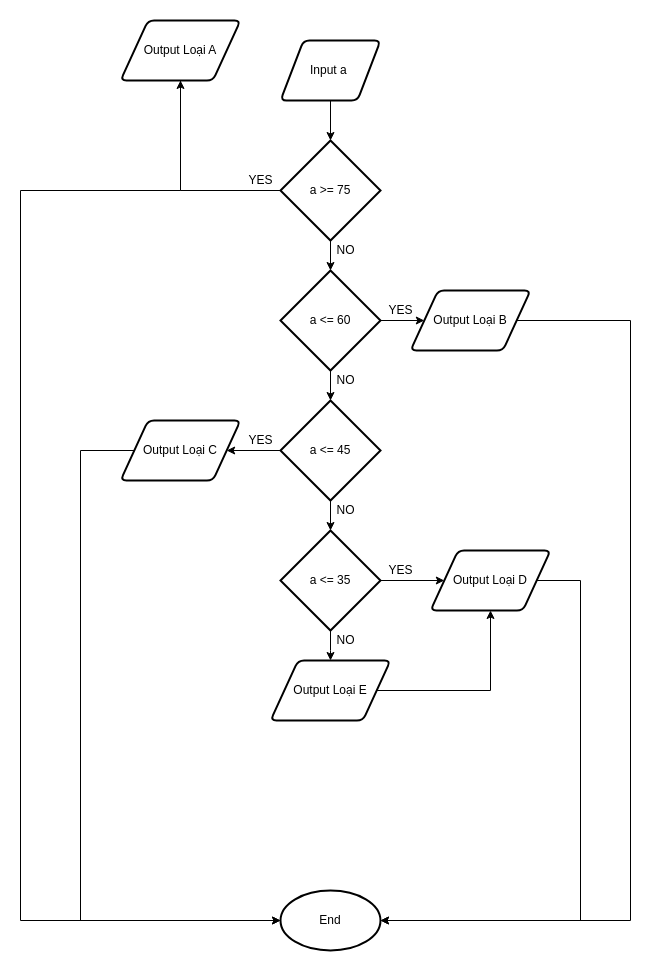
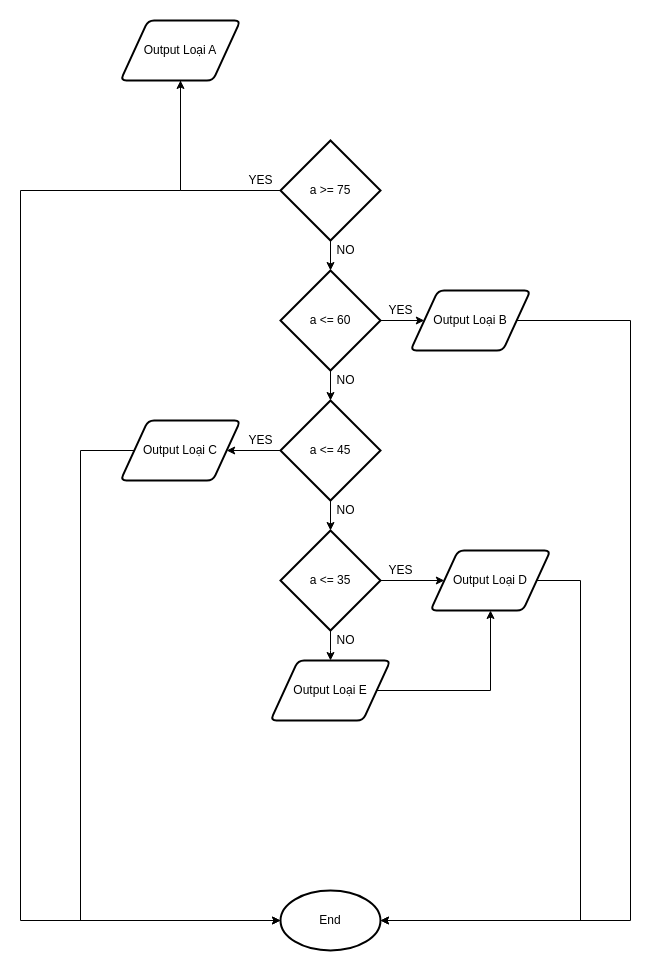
  <mxCell id="0" />
  <mxCell id="1" parent="0" />
- <mxCell id="2" value="" style="edgeStyle=orthogonalEdgeStyle;rounded=0;orthogonalLoop=1;jettySize=auto;html=1;" parent="1" source="3" target="6" edge="1"><mxGeometry relative="1" as="geometry" /></mxCell>
- <mxCell id="3" value="Input a&amp;nbsp;" style="shape=parallelogram;html=1;strokeWidth=2;perimeter=parallelogramPerimeter;whiteSpace=wrap;rounded=1;arcSize=12;size=0.23;" parent="1" vertex="1"><mxGeometry x="280" y="40" width="100" height="60" as="geometry" /></mxCell>
  <mxCell id="4" value="" style="edgeStyle=orthogonalEdgeStyle;rounded=0;orthogonalLoop=1;jettySize=auto;html=1;" parent="1" source="6" target="9" edge="1"><mxGeometry relative="1" as="geometry" /></mxCell>
  <mxCell id="5" value="" style="edgeStyle=orthogonalEdgeStyle;rounded=0;orthogonalLoop=1;jettySize=auto;html=1;" parent="1" source="6" target="22" edge="1"><mxGeometry relative="1" as="geometry" /></mxCell>
  <mxCell id="6" value="a &amp;gt;= 75" style="strokeWidth=2;html=1;shape=mxgraph.flowchart.decision;whiteSpace=wrap;" parent="1" vertex="1"><mxGeometry x="280" y="140" width="100" height="100" as="geometry" /></mxCell>
  <mxCell id="7" value="" style="edgeStyle=orthogonalEdgeStyle;rounded=0;orthogonalLoop=1;jettySize=auto;html=1;" parent="1" source="9" target="12" edge="1"><mxGeometry relative="1" as="geometry" /></mxCell>
  <mxCell id="8" value="" style="edgeStyle=orthogonalEdgeStyle;rounded=0;orthogonalLoop=1;jettySize=auto;html=1;" parent="1" source="9" target="24" edge="1"><mxGeometry relative="1" as="geometry" /></mxCell>
  <mxCell id="9" value="a &amp;lt;= 60" style="strokeWidth=2;html=1;shape=mxgraph.flowchart.decision;whiteSpace=wrap;" parent="1" vertex="1"><mxGeometry x="280" y="270" width="100" height="100" as="geometry" /></mxCell>
  <mxCell id="10" value="" style="edgeStyle=orthogonalEdgeStyle;rounded=0;orthogonalLoop=1;jettySize=auto;html=1;" parent="1" source="12" target="15" edge="1"><mxGeometry relative="1" as="geometry" /></mxCell>
  <mxCell id="11" value="" style="edgeStyle=orthogonalEdgeStyle;rounded=0;orthogonalLoop=1;jettySize=auto;html=1;" parent="1" source="12" target="26" edge="1"><mxGeometry relative="1" as="geometry" /></mxCell>
  <mxCell id="12" value="a &amp;lt;= 45" style="strokeWidth=2;html=1;shape=mxgraph.flowchart.decision;whiteSpace=wrap;" parent="1" vertex="1"><mxGeometry x="280" y="400" width="100" height="100" as="geometry" /></mxCell>
  <mxCell id="13" value="" style="edgeStyle=orthogonalEdgeStyle;rounded=0;orthogonalLoop=1;jettySize=auto;html=1;" parent="1" source="15" edge="1"><mxGeometry relative="1" as="geometry"><mxPoint x="330" y="660" as="targetPoint" /></mxGeometry></mxCell>
  <mxCell id="14" value="" style="edgeStyle=orthogonalEdgeStyle;rounded=0;orthogonalLoop=1;jettySize=auto;html=1;" parent="1" source="15" target="28" edge="1"><mxGeometry relative="1" as="geometry" /></mxCell>
  <mxCell id="15" value="a &amp;lt;= 35" style="strokeWidth=2;html=1;shape=mxgraph.flowchart.decision;whiteSpace=wrap;" parent="1" vertex="1"><mxGeometry x="280" y="530" width="100" height="100" as="geometry" /></mxCell>
  <mxCell id="16" value="NO" style="text;html=1;resizable=0;autosize=1;align=center;verticalAlign=middle;points=[];fillColor=none;strokeColor=none;rounded=0;" parent="1" vertex="1"><mxGeometry x="330" y="240" width="30" height="20" as="geometry" /></mxCell>
  <mxCell id="17" value="NO" style="text;html=1;resizable=0;autosize=1;align=center;verticalAlign=middle;points=[];fillColor=none;strokeColor=none;rounded=0;" parent="1" vertex="1"><mxGeometry x="330" y="370" width="30" height="20" as="geometry" /></mxCell>
  <mxCell id="18" value="NO" style="text;html=1;resizable=0;autosize=1;align=center;verticalAlign=middle;points=[];fillColor=none;strokeColor=none;rounded=0;" parent="1" vertex="1"><mxGeometry x="330" y="500" width="30" height="20" as="geometry" /></mxCell>
  <mxCell id="19" value="NO" style="text;html=1;resizable=0;autosize=1;align=center;verticalAlign=middle;points=[];fillColor=none;strokeColor=none;rounded=0;" parent="1" vertex="1"><mxGeometry x="330" y="630" width="30" height="20" as="geometry" /></mxCell>
  <mxCell id="20" value="YES" style="text;html=1;resizable=0;autosize=1;align=center;verticalAlign=middle;points=[];fillColor=none;strokeColor=none;rounded=0;" parent="1" vertex="1"><mxGeometry x="240" y="170" width="40" height="20" as="geometry" /></mxCell>
  <mxCell id="21" style="edgeStyle=orthogonalEdgeStyle;rounded=0;orthogonalLoop=1;jettySize=auto;html=1;entryX=0;entryY=0.5;entryDx=0;entryDy=0;entryPerimeter=0;" parent="1" source="22" target="31" edge="1"><mxGeometry relative="1" as="geometry"><Array as="points"><mxPoint x="20" y="190" /><mxPoint x="20" y="920" /></Array></mxGeometry></mxCell>
  <mxCell id="22" value="Output Loại A" style="shape=parallelogram;html=1;strokeWidth=2;perimeter=parallelogramPerimeter;whiteSpace=wrap;rounded=1;arcSize=12;size=0.23;" parent="1" vertex="1"><mxGeometry x="120" y="20" width="120" height="60" as="geometry" /></mxCell>
  <mxCell id="23" style="edgeStyle=orthogonalEdgeStyle;rounded=0;orthogonalLoop=1;jettySize=auto;html=1;entryX=1;entryY=0.5;entryDx=0;entryDy=0;entryPerimeter=0;" parent="1" source="24" target="31" edge="1"><mxGeometry relative="1" as="geometry"><Array as="points"><mxPoint x="630" y="320" /><mxPoint x="630" y="920" /></Array></mxGeometry></mxCell>
  <mxCell id="24" value="Output Loại B" style="shape=parallelogram;html=1;strokeWidth=2;perimeter=parallelogramPerimeter;whiteSpace=wrap;rounded=1;arcSize=12;size=0.23;" parent="1" vertex="1"><mxGeometry x="410" y="290" width="120" height="60" as="geometry" /></mxCell>
  <mxCell id="25" style="edgeStyle=orthogonalEdgeStyle;rounded=0;orthogonalLoop=1;jettySize=auto;html=1;entryX=0;entryY=0.5;entryDx=0;entryDy=0;entryPerimeter=0;" parent="1" source="26" target="31" edge="1"><mxGeometry relative="1" as="geometry"><Array as="points"><mxPoint x="80" y="450" /><mxPoint x="80" y="920" /></Array></mxGeometry></mxCell>
  <mxCell id="26" value="Output Loại C" style="shape=parallelogram;html=1;strokeWidth=2;perimeter=parallelogramPerimeter;whiteSpace=wrap;rounded=1;arcSize=12;size=0.23;" parent="1" vertex="1"><mxGeometry x="120" y="420" width="120" height="60" as="geometry" /></mxCell>
  <mxCell id="27" style="edgeStyle=orthogonalEdgeStyle;rounded=0;orthogonalLoop=1;jettySize=auto;html=1;entryX=1;entryY=0.5;entryDx=0;entryDy=0;entryPerimeter=0;" parent="1" source="28" target="31" edge="1"><mxGeometry relative="1" as="geometry"><Array as="points"><mxPoint x="580" y="580" /><mxPoint x="580" y="920" /></Array></mxGeometry></mxCell>
  <mxCell id="28" value="Output Loại D" style="shape=parallelogram;html=1;strokeWidth=2;perimeter=parallelogramPerimeter;whiteSpace=wrap;rounded=1;arcSize=12;size=0.23;" parent="1" vertex="1"><mxGeometry x="430" y="550" width="120" height="60" as="geometry" /></mxCell>
  <mxCell id="29" style="edgeStyle=orthogonalEdgeStyle;rounded=0;orthogonalLoop=1;jettySize=auto;html=1;" parent="1" source="30" target="28" edge="1"><mxGeometry relative="1" as="geometry" /></mxCell>
  <mxCell id="30" value="Output Loại E" style="shape=parallelogram;html=1;strokeWidth=2;perimeter=parallelogramPerimeter;whiteSpace=wrap;rounded=1;arcSize=12;size=0.23;" parent="1" vertex="1"><mxGeometry x="270" y="660" width="120" height="60" as="geometry" /></mxCell>
  <mxCell id="31" value="End" style="strokeWidth=2;html=1;shape=mxgraph.flowchart.start_1;whiteSpace=wrap;" parent="1" vertex="1"><mxGeometry x="280" y="890" width="100" height="60" as="geometry" /></mxCell>
  <mxCell id="32" value="YES" style="text;html=1;resizable=0;autosize=1;align=center;verticalAlign=middle;points=[];fillColor=none;strokeColor=none;rounded=0;" parent="1" vertex="1"><mxGeometry x="380" y="560" width="40" height="20" as="geometry" /></mxCell>
  <mxCell id="33" value="YES" style="text;html=1;resizable=0;autosize=1;align=center;verticalAlign=middle;points=[];fillColor=none;strokeColor=none;rounded=0;" parent="1" vertex="1"><mxGeometry x="380" y="300" width="40" height="20" as="geometry" /></mxCell>
  <mxCell id="34" value="YES" style="text;html=1;resizable=0;autosize=1;align=center;verticalAlign=middle;points=[];fillColor=none;strokeColor=none;rounded=0;" parent="1" vertex="1"><mxGeometry x="240" y="430" width="40" height="20" as="geometry" /></mxCell>
